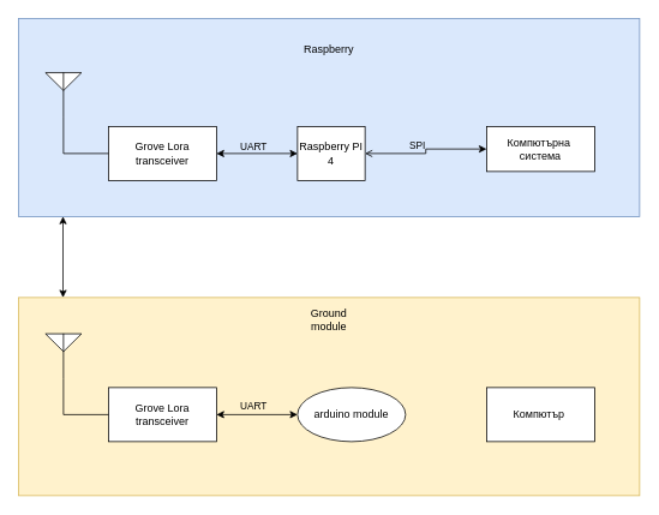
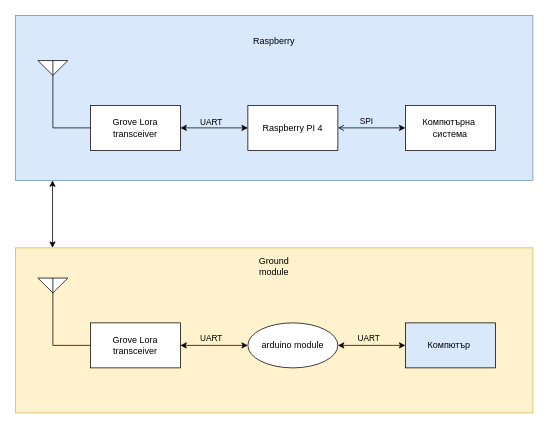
  <mxCell id="0" />
  <mxCell id="1" parent="0" />
  <mxCell id="2" value="" style="rounded=0;whiteSpace=wrap;html=1;fillColor=#dae8fc;strokeColor=#6c8ebf;" vertex="1" parent="1"><mxGeometry x="20" y="20" width="690" height="220" as="geometry" /></mxCell>
  <mxCell id="3" value="" style="rounded=0;whiteSpace=wrap;html=1;fillColor=#fff2cc;strokeColor=#d6b656;" vertex="1" parent="1"><mxGeometry x="20" y="330" width="690" height="220" as="geometry" /></mxCell>
  <mxCell id="4" value="Grove Lora transceiver" style="rounded=0;whiteSpace=wrap;html=1;" vertex="1" parent="1"><mxGeometry x="120" y="140" width="120" height="60" as="geometry" /></mxCell>
  <mxCell id="5" style="edgeStyle=orthogonalEdgeStyle;rounded=0;orthogonalLoop=1;jettySize=auto;html=1;exitX=0;exitY=0.5;exitDx=0;exitDy=0;entryX=1;entryY=0.5;entryDx=0;entryDy=0;startArrow=classic;startFill=1;" edge="1" parent="1" source="7" target="4"><mxGeometry relative="1" as="geometry" /></mxCell>
  <mxCell id="6" value="UART" style="edgeLabel;html=1;align=center;verticalAlign=middle;resizable=0;points=[];labelBackgroundColor=none;" vertex="1" connectable="0" parent="5"><mxGeometry x="0.044" y="2" relative="1" as="geometry"><mxPoint x="-3" y="-10" as="offset" /></mxGeometry></mxCell>
- <mxCell id="7" value="Raspberry PI 4" style="rounded=0;whiteSpace=wrap;html=1;" vertex="1" parent="1"><mxGeometry x="330" y="140" width="75" height="60" as="geometry" /></mxCell>
+ <mxCell id="7" value="Raspberry PI 4" style="rounded=0;whiteSpace=wrap;html=1;" vertex="1" parent="1"><mxGeometry x="330" y="140" width="120" height="60" as="geometry" /></mxCell>
  <mxCell id="8" style="edgeStyle=orthogonalEdgeStyle;rounded=0;orthogonalLoop=1;jettySize=auto;html=1;exitX=0;exitY=0.5;exitDx=0;exitDy=0;entryX=1;entryY=0.5;entryDx=0;entryDy=0;startArrow=classic;startFill=1;endArrow=open;" edge="1" parent="1" source="10" target="7"><mxGeometry relative="1" as="geometry" /></mxCell>
  <mxCell id="9" value="SPI" style="edgeLabel;html=1;align=center;verticalAlign=middle;resizable=0;points=[];labelBackgroundColor=none;" vertex="1" connectable="0" parent="8"><mxGeometry x="0.2" y="2" relative="1" as="geometry"><mxPoint x="1" y="-12" as="offset" /></mxGeometry></mxCell>
- <mxCell id="10" value="Компютърна&amp;nbsp; система" style="rounded=0;whiteSpace=wrap;html=1;" vertex="1" parent="1"><mxGeometry x="540" y="140" width="120" height="50" as="geometry" /></mxCell>
+ <mxCell id="10" value="Компютърна&amp;nbsp; система" style="rounded=0;whiteSpace=wrap;html=1;" vertex="1" parent="1"><mxGeometry x="540" y="140" width="120" height="60" as="geometry" /></mxCell>
  <mxCell id="11" value="" style="verticalLabelPosition=bottom;shadow=0;dashed=0;align=center;html=1;verticalAlign=top;shape=mxgraph.electrical.radio.aerial_-_antenna_2;" vertex="1" parent="1"><mxGeometry x="50" y="80" width="40" height="50" as="geometry" /></mxCell>
  <mxCell id="12" style="edgeStyle=orthogonalEdgeStyle;rounded=0;orthogonalLoop=1;jettySize=auto;html=1;exitX=0;exitY=0.5;exitDx=0;exitDy=0;entryX=0.5;entryY=1;entryDx=0;entryDy=0;entryPerimeter=0;endArrow=none;startFill=0;" edge="1" parent="1" source="4" target="11"><mxGeometry relative="1" as="geometry" /></mxCell>
  <mxCell id="13" value="Grove Lora transceiver" style="rounded=0;whiteSpace=wrap;html=1;" vertex="1" parent="1"><mxGeometry x="120" y="430" width="120" height="60" as="geometry" /></mxCell>
  <mxCell id="14" style="edgeStyle=orthogonalEdgeStyle;rounded=0;orthogonalLoop=1;jettySize=auto;html=1;exitX=0;exitY=0.5;exitDx=0;exitDy=0;entryX=1;entryY=0.5;entryDx=0;entryDy=0;startArrow=classic;startFill=1;" edge="1" parent="1" source="16" target="13"><mxGeometry relative="1" as="geometry" /></mxCell>
  <mxCell id="15" value="UART" style="edgeLabel;html=1;align=center;verticalAlign=middle;resizable=0;points=[];labelBackgroundColor=none;" vertex="1" connectable="0" parent="14"><mxGeometry x="-0.067" y="1" relative="1" as="geometry"><mxPoint x="-8" y="-11" as="offset" /></mxGeometry></mxCell>
  <mxCell id="16" value="arduino module" style="ellipse;whiteSpace=wrap;html=1;" vertex="1" parent="1"><mxGeometry x="330" y="430" width="120" height="60" as="geometry" /></mxCell>
- <mxCell id="19" value="Компютър&amp;nbsp;" style="rounded=0;whiteSpace=wrap;html=1;" vertex="1" parent="1"><mxGeometry x="540" y="430" width="120" height="60" as="geometry" /></mxCell>
+ <mxCell id="17" style="edgeStyle=orthogonalEdgeStyle;rounded=0;orthogonalLoop=1;jettySize=auto;html=1;exitX=0;exitY=0.5;exitDx=0;exitDy=0;entryX=1;entryY=0.5;entryDx=0;entryDy=0;startArrow=classic;startFill=1;" edge="1" parent="1" source="19" target="16"><mxGeometry relative="1" as="geometry" /></mxCell>
+ <mxCell id="18" value="UART" style="edgeLabel;html=1;align=center;verticalAlign=middle;resizable=0;points=[];labelBackgroundColor=none;" vertex="1" connectable="0" parent="17"><mxGeometry x="0.111" y="1" relative="1" as="geometry"><mxPoint y="-11" as="offset" /></mxGeometry></mxCell>
+ <mxCell id="19" value="Компютър&amp;nbsp;" style="rounded=0;whiteSpace=wrap;html=1;fillColor=#dae8fc;" vertex="1" parent="1"><mxGeometry x="540" y="430" width="120" height="60" as="geometry" /></mxCell>
  <mxCell id="20" value="" style="verticalLabelPosition=bottom;shadow=0;dashed=0;align=center;html=1;verticalAlign=top;shape=mxgraph.electrical.radio.aerial_-_antenna_2;" vertex="1" parent="1"><mxGeometry x="50" y="370" width="40" height="50" as="geometry" /></mxCell>
  <mxCell id="21" style="edgeStyle=orthogonalEdgeStyle;rounded=0;orthogonalLoop=1;jettySize=auto;html=1;exitX=0;exitY=0.5;exitDx=0;exitDy=0;entryX=0.5;entryY=1;entryDx=0;entryDy=0;entryPerimeter=0;endArrow=none;startFill=0;" edge="1" parent="1" source="13" target="20"><mxGeometry relative="1" as="geometry" /></mxCell>
  <mxCell id="22" value="Raspberry" style="text;html=1;align=center;verticalAlign=middle;whiteSpace=wrap;rounded=0;" vertex="1" parent="1"><mxGeometry x="335" y="40" width="60" height="30" as="geometry" /></mxCell>
  <mxCell id="23" value="Ground module" style="text;html=1;align=center;verticalAlign=middle;whiteSpace=wrap;rounded=0;" vertex="1" parent="1"><mxGeometry x="335" y="340" width="60" height="30" as="geometry" /></mxCell>
  <mxCell id="24" value="" style="endArrow=classic;startArrow=classic;html=1;rounded=0;exitX=0.5;exitY=0;exitDx=0;exitDy=0;" edge="1" parent="1"><mxGeometry width="50" height="50" relative="1" as="geometry"><mxPoint x="69.5" y="330" as="sourcePoint" /><mxPoint x="69.5" y="240" as="targetPoint" /></mxGeometry></mxCell>
